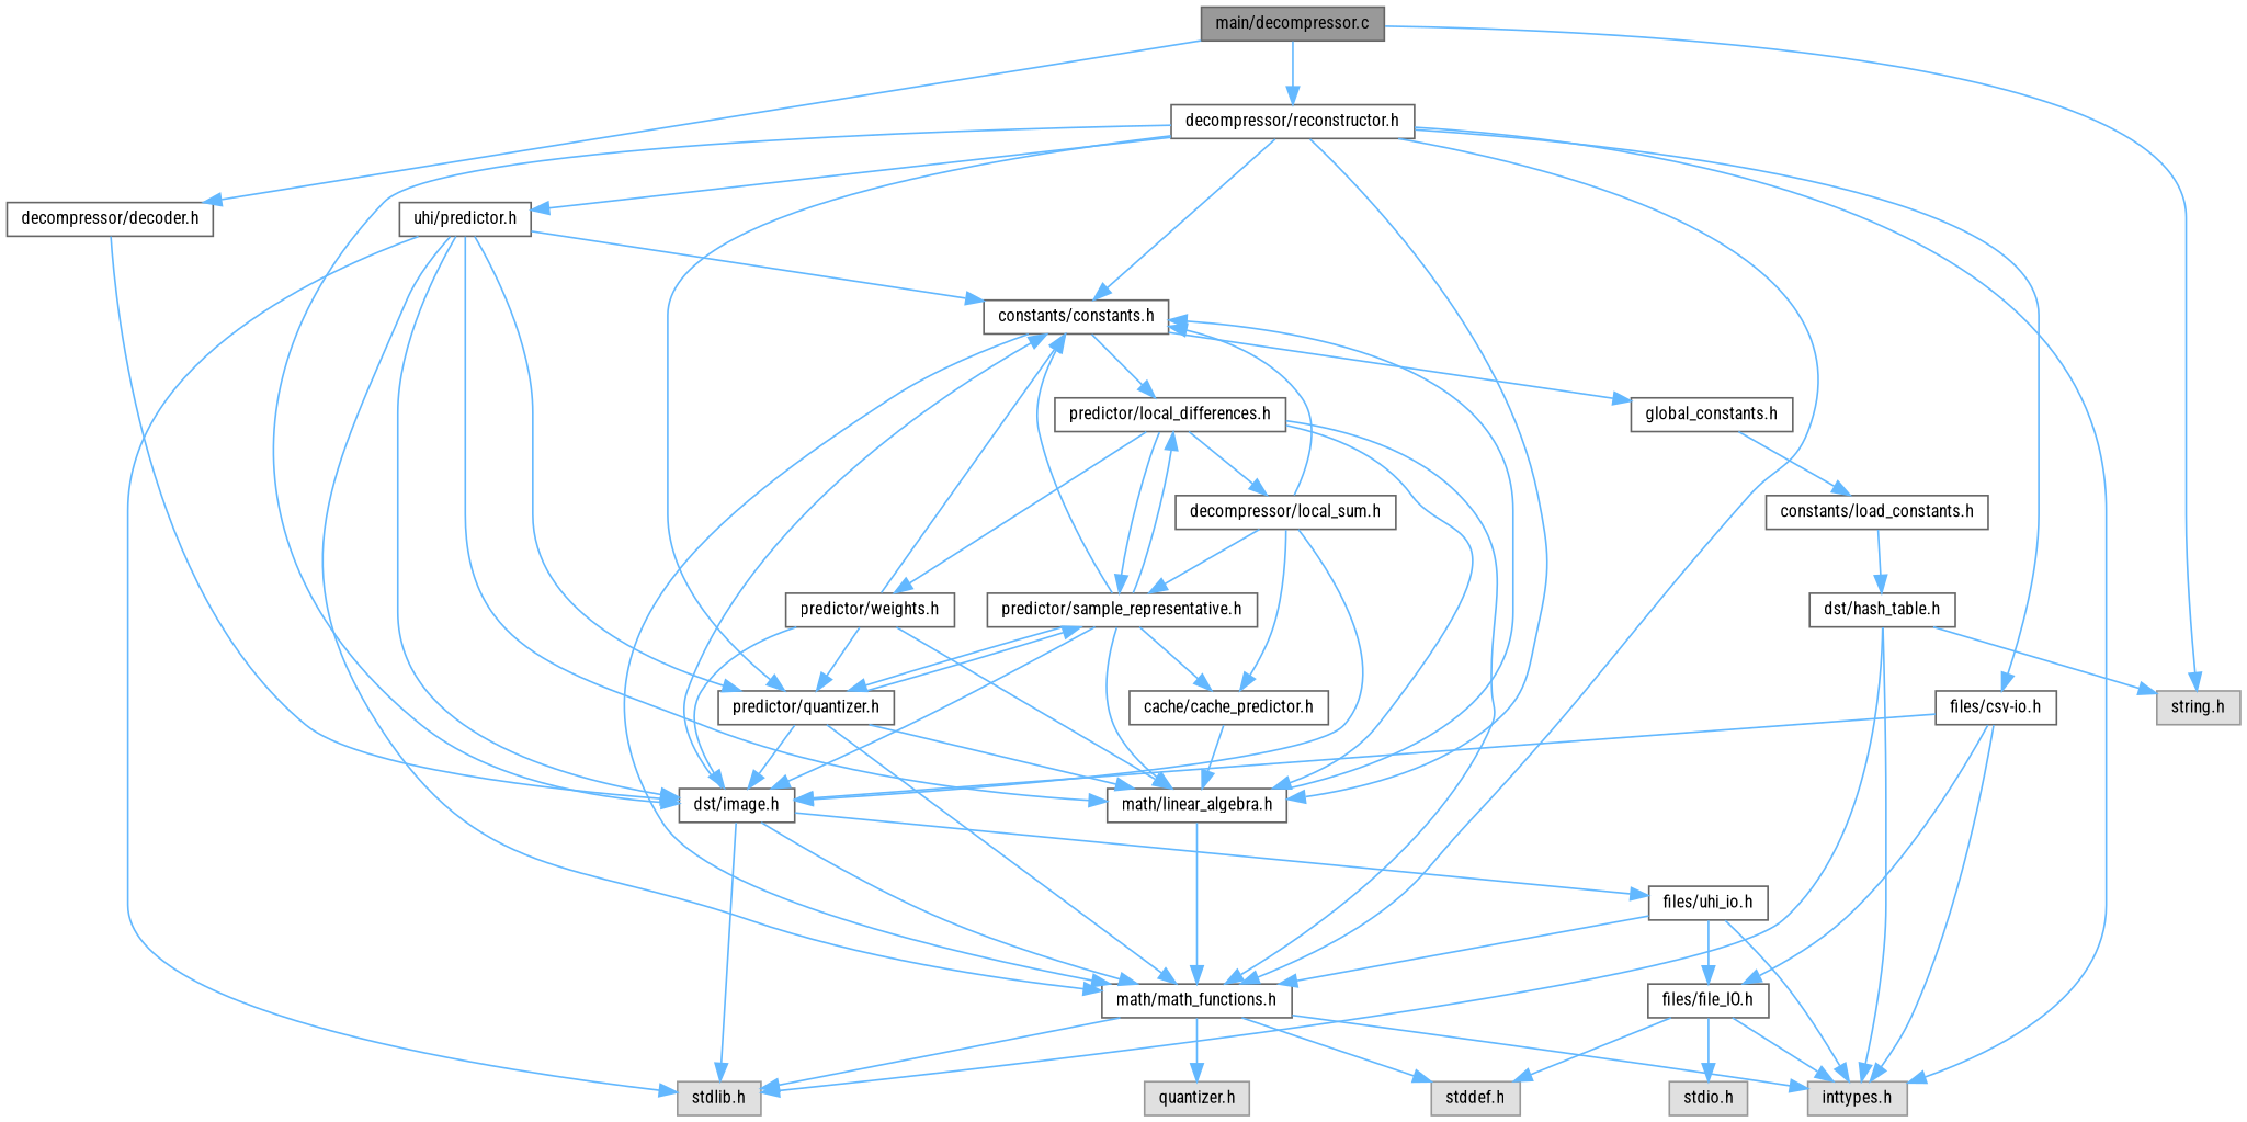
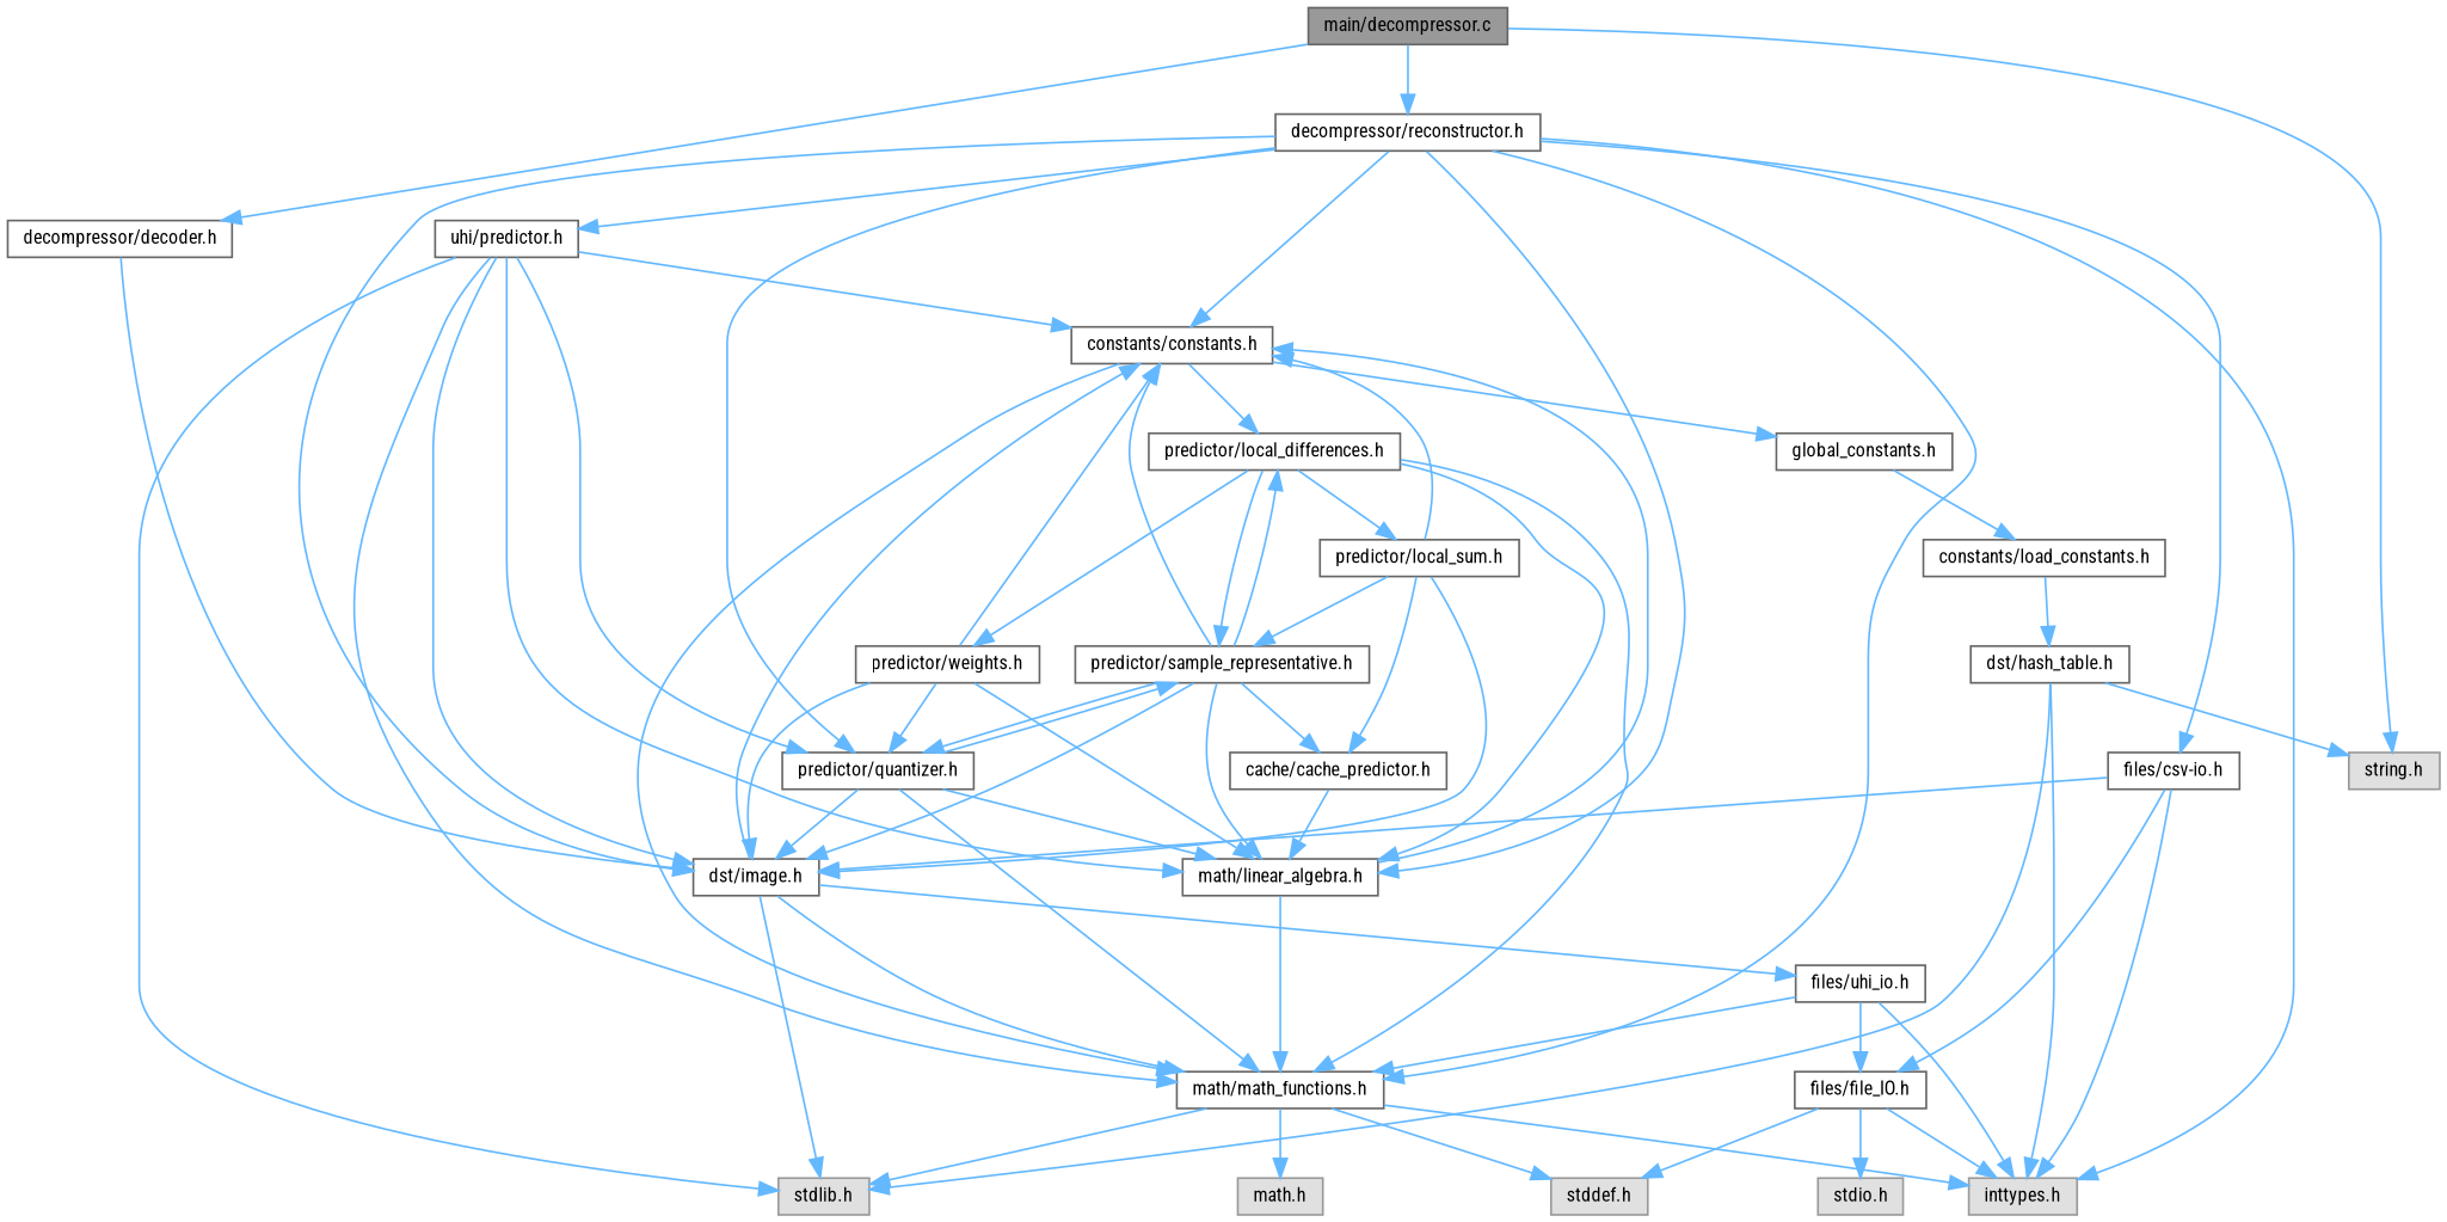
  digraph {
    fontname="Roboto Condensed"
    node [color=grey40 fillcolor=white fontname="Roboto Condensed" fontsize=10 shape=box style=filled]
    edge [color=steelblue1 fontname="Roboto Condensed" fontsize=10 labelfontname=Helvetica labelfontsize=10 style=solid]
    n1 [color=gray40 fillcolor=grey60 fontcolor=black height=0.2 label="main/decompressor.c" width=0.4]
    n2 [height=0.2 label="decompressor/reconstructor.h" width=0.4]
    n3 [color=grey60 fillcolor="#E0E0E0" height=0.2 label="string.h" width=0.4]
    n4 [height=0.2 label="decompressor/decoder.h" width=0.4]
    n5 [height=0.2 label="constants/constants.h" width=0.4]
    n6 [height=0.2 label="math/math_functions.h" width=0.4]
    n7 [color=grey60 fillcolor="#E0E0E0" height=0.2 label="inttypes.h" width=0.4]
    n8 [height=0.2 label="math/linear_algebra.h" width=0.4]
    n9 [height=0.2 label="dst/image.h" width=0.4]
    n10 [height=0.2 label="predictor/quantizer.h" width=0.4]
    n11 [height=0.2 label="files/csv-io.h" width=0.4]
    n12 [height=0.2 label="uhi/predictor.h" width=0.4]
    n13 [height=0.2 label="global_constants.h" width=0.4]
    n14 [height=0.2 label="predictor/local_differences.h" width=0.4]
    n15 [color=grey60 fillcolor="#E0E0E0" height=0.2 label="stdlib.h" width=0.4]
-   n16 [color=grey60 fillcolor="#E0E0E0" height=0.2 label="quantizer.h" width=0.4]
+   n16 [color=grey60 fillcolor="#E0E0E0" height=0.2 label="math.h" width=0.4]
    n17 [color=grey60 fillcolor="#E0E0E0" height=0.2 label="stddef.h" width=0.4]
    n18 [height=0.2 label="files/uhi_io.h" width=0.4]
    n19 [height=0.2 label="predictor/sample_representative.h" width=0.4]
    n20 [height=0.2 label="files/file_IO.h" width=0.4]
    n21 [height=0.2 label="constants/load_constants.h" width=0.4]
    n22 [height=0.2 label="dst/hash_table.h" width=0.4]
    n23 [color=grey60 fillcolor="#E0E0E0" height=0.2 label="stdio.h" width=0.4]
    n24 [height=0.2 label="cache/cache_predictor.h" width=0.4]
-   n25 [height=0.2 label="decompressor/local_sum.h" width=0.4]
+   n25 [height=0.2 label="predictor/local_sum.h" width=0.4]
    n26 [height=0.2 label="predictor/weights.h" width=0.4]
    n1 -> n2
    n1 -> n3
    n1 -> n4
    n2 -> n5
    n2 -> n6
    n2 -> n7
    n2 -> n8
    n2 -> n9
    n2 -> n10
    n2 -> n11
    n2 -> n12
    n4 -> n9
    n5 -> n6
    n5 -> n13
    n5 -> n14
    n6 -> n7
    n6 -> n15
    n6 -> n16
    n6 -> n17
    n8 -> n5
    n8 -> n6
    n9 -> n5
    n9 -> n6
    n9 -> n15
    n9 -> n18
    n10 -> n6
    n10 -> n8
    n10 -> n9
    n10 -> n19
    n11 -> n7
    n11 -> n9
    n11 -> n20
    n12 -> n5
    n12 -> n6
    n12 -> n8
    n12 -> n9
    n12 -> n10
    n12 -> n15
    n13 -> n21
    n14 -> n6
    n14 -> n8
    n14 -> n19
    n14 -> n25
    n14 -> n26
    n18 -> n6
    n18 -> n7
    n18 -> n20
    n19 -> n5
    n19 -> n8
    n19 -> n9
    n19 -> n10
    n19 -> n14
    n19 -> n24
    n20 -> n7
    n20 -> n17
    n20 -> n23
    n21 -> n22
    n22 -> n3
    n22 -> n7
    n22 -> n15
    n24 -> n8
    n25 -> n5
    n25 -> n9
    n25 -> n19
    n25 -> n24
    n26 -> n5
    n26 -> n8
    n26 -> n9
    n26 -> n10
  }
